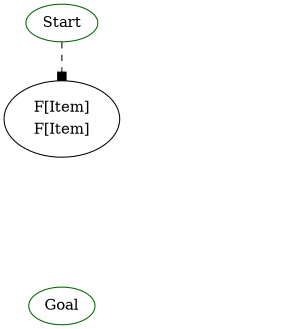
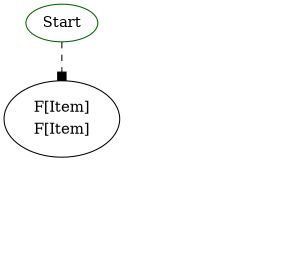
  digraph {
    edge [style=invis]
    n1 [group=upper label=<<table border='0' cellborder='0'><tr><td>F[Item]</td></tr><tr><td>F[Item]</td></tr></table>>]
    n2 [group=lower label=<<table border='0' cellborder='0'><tr><td>Item</td></tr><tr><td>Item</td></tr></table>> style=invis]
    n3 [group=upper label="F[Item]" style=invis]
    n4 [group=lower label=Item style=invis]
    Start [color=darkgreen]
-   Goal [color=darkgreen]
    subgraph sub_1 {
      rank=same
      n1
      n2
    }
    subgraph sub_2 {
      rank=same
      n3
      n4
    }
    n1 -> n2 [dir=back label=lift2]
    n1 -> n3 [label="cheapest.lift2"]
    n2 -> n4 [label=cheapest]
    n3 -> n4 [dir=back label=lift2]
-   n3 -> Goal
    Start -> n1 [style=dashed arrowhead=box]
  }
